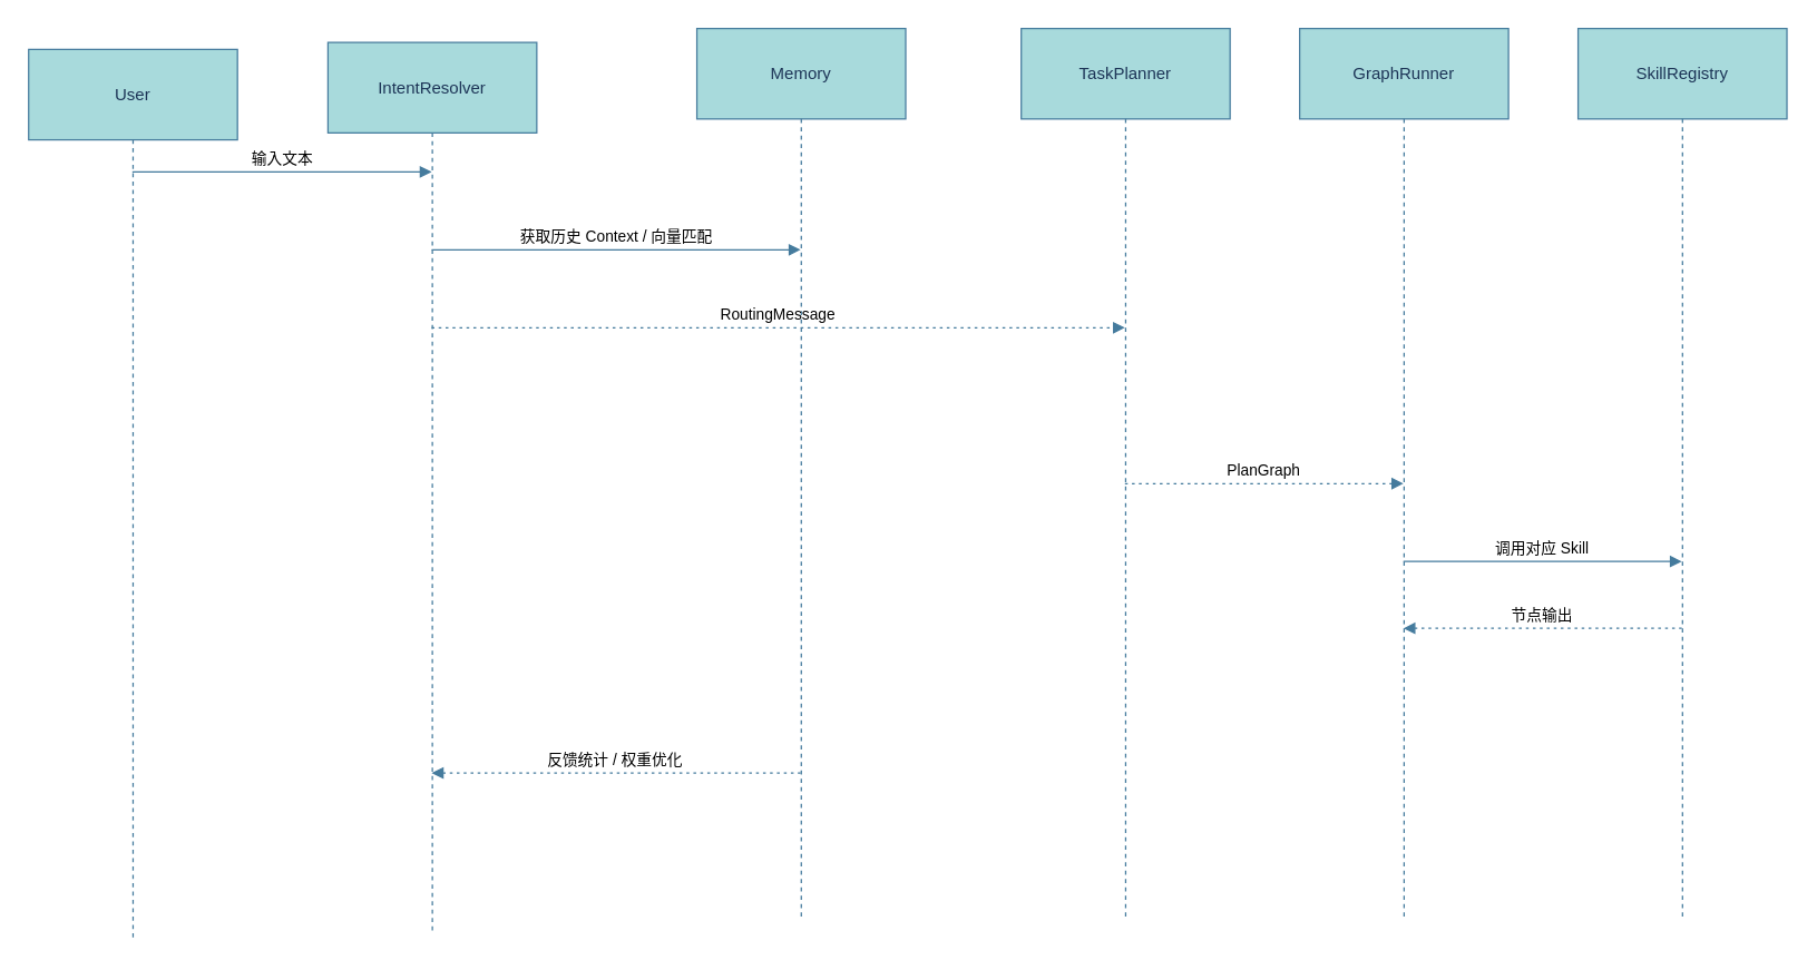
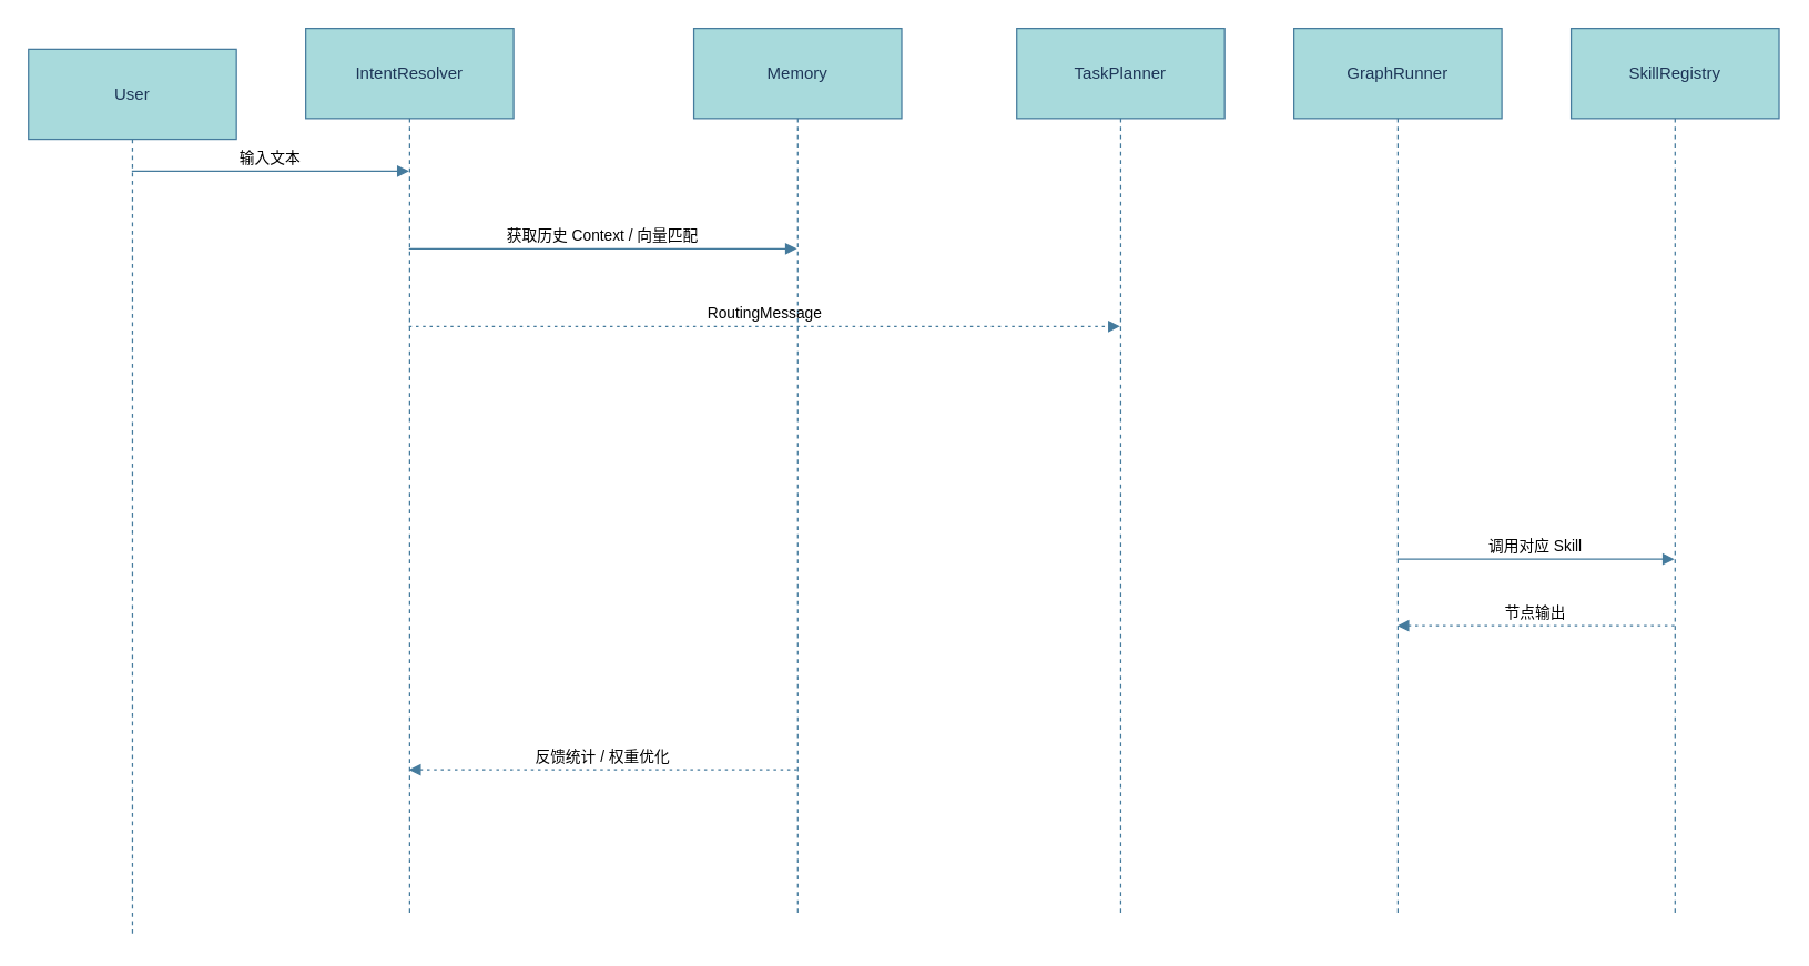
  <mxCell id="0" />
  <mxCell id="1" parent="0" />
  <mxCell id="2" value="User" style="shape=umlLifeline;perimeter=lifelinePerimeter;whiteSpace=wrap;container=1;dropTarget=0;collapsible=0;recursiveResize=0;outlineConnect=0;portConstraint=eastwest;newEdgeStyle={&quot;edgeStyle&quot;:&quot;elbowEdgeStyle&quot;,&quot;elbow&quot;:&quot;vertical&quot;,&quot;curved&quot;:0,&quot;rounded&quot;:0};size=65;labelBackgroundColor=none;fillColor=#A8DADC;strokeColor=#457B9D;fontColor=#1D3557;" vertex="1" parent="1"><mxGeometry x="20" y="35" width="150" height="640" as="geometry" /></mxCell>
- <mxCell id="3" value="IntentResolver" style="shape=umlLifeline;perimeter=lifelinePerimeter;whiteSpace=wrap;container=1;dropTarget=0;collapsible=0;recursiveResize=0;outlineConnect=0;portConstraint=eastwest;newEdgeStyle={&quot;edgeStyle&quot;:&quot;elbowEdgeStyle&quot;,&quot;elbow&quot;:&quot;vertical&quot;,&quot;curved&quot;:0,&quot;rounded&quot;:0};size=65;labelBackgroundColor=none;fillColor=#A8DADC;strokeColor=#457B9D;fontColor=#1D3557;" vertex="1" parent="1"><mxGeometry x="235" y="30" width="150" height="640" as="geometry" /></mxCell>
+ <mxCell id="3" value="IntentResolver" style="shape=umlLifeline;perimeter=lifelinePerimeter;whiteSpace=wrap;container=1;dropTarget=0;collapsible=0;recursiveResize=0;outlineConnect=0;portConstraint=eastwest;newEdgeStyle={&quot;edgeStyle&quot;:&quot;elbowEdgeStyle&quot;,&quot;elbow&quot;:&quot;vertical&quot;,&quot;curved&quot;:0,&quot;rounded&quot;:0};size=65;labelBackgroundColor=none;fillColor=#A8DADC;strokeColor=#457B9D;fontColor=#1D3557;" vertex="1" parent="1"><mxGeometry x="220" y="20" width="150" height="640" as="geometry" /></mxCell>
  <mxCell id="4" value="Memory" style="shape=umlLifeline;perimeter=lifelinePerimeter;whiteSpace=wrap;container=1;dropTarget=0;collapsible=0;recursiveResize=0;outlineConnect=0;portConstraint=eastwest;newEdgeStyle={&quot;edgeStyle&quot;:&quot;elbowEdgeStyle&quot;,&quot;elbow&quot;:&quot;vertical&quot;,&quot;curved&quot;:0,&quot;rounded&quot;:0};size=65;labelBackgroundColor=none;fillColor=#A8DADC;strokeColor=#457B9D;fontColor=#1D3557;" vertex="1" parent="1"><mxGeometry x="500" y="20" width="150" height="640" as="geometry" /></mxCell>
  <mxCell id="5" value="TaskPlanner" style="shape=umlLifeline;perimeter=lifelinePerimeter;whiteSpace=wrap;container=1;dropTarget=0;collapsible=0;recursiveResize=0;outlineConnect=0;portConstraint=eastwest;newEdgeStyle={&quot;edgeStyle&quot;:&quot;elbowEdgeStyle&quot;,&quot;elbow&quot;:&quot;vertical&quot;,&quot;curved&quot;:0,&quot;rounded&quot;:0};size=65;labelBackgroundColor=none;fillColor=#A8DADC;strokeColor=#457B9D;fontColor=#1D3557;" vertex="1" parent="1"><mxGeometry x="733" y="20" width="150" height="640" as="geometry" /></mxCell>
  <mxCell id="6" value="GraphRunner" style="shape=umlLifeline;perimeter=lifelinePerimeter;whiteSpace=wrap;container=1;dropTarget=0;collapsible=0;recursiveResize=0;outlineConnect=0;portConstraint=eastwest;newEdgeStyle={&quot;edgeStyle&quot;:&quot;elbowEdgeStyle&quot;,&quot;elbow&quot;:&quot;vertical&quot;,&quot;curved&quot;:0,&quot;rounded&quot;:0};size=65;labelBackgroundColor=none;fillColor=#A8DADC;strokeColor=#457B9D;fontColor=#1D3557;" vertex="1" parent="1"><mxGeometry x="933" y="20" width="150" height="640" as="geometry" /></mxCell>
  <mxCell id="7" value="SkillRegistry" style="shape=umlLifeline;perimeter=lifelinePerimeter;whiteSpace=wrap;container=1;dropTarget=0;collapsible=0;recursiveResize=0;outlineConnect=0;portConstraint=eastwest;newEdgeStyle={&quot;edgeStyle&quot;:&quot;elbowEdgeStyle&quot;,&quot;elbow&quot;:&quot;vertical&quot;,&quot;curved&quot;:0,&quot;rounded&quot;:0};size=65;labelBackgroundColor=none;fillColor=#A8DADC;strokeColor=#457B9D;fontColor=#1D3557;" vertex="1" parent="1"><mxGeometry x="1133" y="20" width="150" height="640" as="geometry" /></mxCell>
  <mxCell id="8" value="输入文本" style="verticalAlign=bottom;edgeStyle=elbowEdgeStyle;elbow=vertical;curved=0;rounded=0;endArrow=block;labelBackgroundColor=none;strokeColor=#457B9D;fontColor=default;" edge="1" parent="1" source="2" target="3"><mxGeometry relative="1" as="geometry"><Array as="points"><mxPoint x="204" y="123" /></Array></mxGeometry></mxCell>
  <mxCell id="9" value="获取历史 Context / 向量匹配" style="verticalAlign=bottom;edgeStyle=elbowEdgeStyle;elbow=vertical;curved=0;rounded=0;endArrow=block;labelBackgroundColor=none;strokeColor=#457B9D;fontColor=default;" edge="1" parent="1" source="3" target="4"><mxGeometry relative="1" as="geometry"><Array as="points"><mxPoint x="444" y="179" /></Array></mxGeometry></mxCell>
  <mxCell id="10" value="RoutingMessage" style="verticalAlign=bottom;edgeStyle=elbowEdgeStyle;elbow=vertical;curved=0;rounded=0;dashed=1;dashPattern=2 3;endArrow=block;labelBackgroundColor=none;strokeColor=#457B9D;fontColor=default;" edge="1" parent="1" source="3" target="5"><mxGeometry relative="1" as="geometry"><Array as="points"><mxPoint x="560" y="235" /></Array></mxGeometry></mxCell>
- <mxCell id="11" value="PlanGraph" style="verticalAlign=bottom;edgeStyle=elbowEdgeStyle;elbow=vertical;curved=0;rounded=0;dashed=1;dashPattern=2 3;endArrow=block;labelBackgroundColor=none;strokeColor=#457B9D;fontColor=default;" edge="1" parent="1" source="5" target="6"><mxGeometry relative="1" as="geometry"><Array as="points"><mxPoint x="917" y="347" /></Array></mxGeometry></mxCell>
  <mxCell id="12" value="调用对应 Skill" style="verticalAlign=bottom;edgeStyle=elbowEdgeStyle;elbow=vertical;curved=0;rounded=0;endArrow=block;labelBackgroundColor=none;strokeColor=#457B9D;fontColor=default;" edge="1" parent="1" source="6" target="7"><mxGeometry relative="1" as="geometry"><Array as="points"><mxPoint x="1117" y="403" /></Array></mxGeometry></mxCell>
  <mxCell id="13" value="节点输出" style="verticalAlign=bottom;edgeStyle=elbowEdgeStyle;elbow=vertical;curved=0;rounded=0;dashed=1;dashPattern=2 3;endArrow=block;labelBackgroundColor=none;strokeColor=#457B9D;fontColor=default;" edge="1" parent="1" source="7" target="6"><mxGeometry relative="1" as="geometry"><Array as="points"><mxPoint x="1120" y="451" /></Array></mxGeometry></mxCell>
  <mxCell id="14" value="反馈统计 / 权重优化" style="verticalAlign=bottom;edgeStyle=elbowEdgeStyle;elbow=vertical;curved=0;rounded=0;dashed=1;dashPattern=2 3;endArrow=block;labelBackgroundColor=none;strokeColor=#457B9D;fontColor=default;" edge="1" parent="1" source="4" target="3"><mxGeometry relative="1" as="geometry"><Array as="points"><mxPoint x="447" y="555" /></Array></mxGeometry></mxCell>
